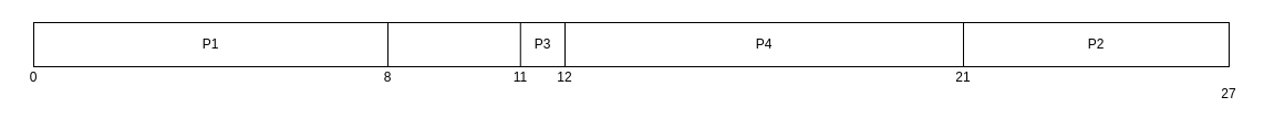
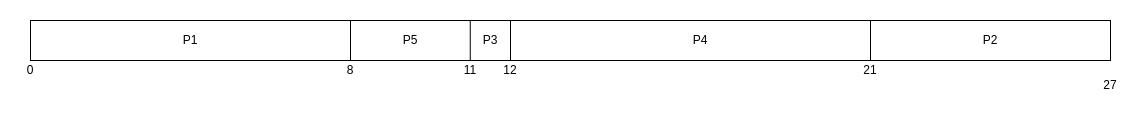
  <mxCell id="0" />
  <mxCell id="1" parent="0" />
  <mxCell id="2" value="" style="rounded=0;whiteSpace=wrap;html=1;" vertex="1" parent="1"><mxGeometry x="30" y="20" width="1080" height="40" as="geometry" /></mxCell>
  <mxCell id="3" value="0" style="text;html=1;strokeColor=none;fillColor=none;align=center;verticalAlign=middle;whiteSpace=wrap;rounded=0;" vertex="1" parent="1"><mxGeometry x="20" y="60" width="20" height="20" as="geometry" /></mxCell>
  <mxCell id="4" value="8" style="text;html=1;strokeColor=none;fillColor=none;align=center;verticalAlign=middle;whiteSpace=wrap;rounded=0;" vertex="1" parent="1"><mxGeometry x="340" y="60" width="20" height="20" as="geometry" /></mxCell>
  <mxCell id="5" value="11" style="text;html=1;strokeColor=none;fillColor=none;align=center;verticalAlign=middle;whiteSpace=wrap;rounded=0;" vertex="1" parent="1"><mxGeometry x="460" y="60" width="20" height="20" as="geometry" /></mxCell>
  <mxCell id="6" value="12" style="text;html=1;strokeColor=none;fillColor=none;align=center;verticalAlign=middle;whiteSpace=wrap;rounded=0;" vertex="1" parent="1"><mxGeometry x="500" y="60" width="20" height="20" as="geometry" /></mxCell>
  <mxCell id="7" value="21" style="text;html=1;strokeColor=none;fillColor=none;align=center;verticalAlign=middle;whiteSpace=wrap;rounded=0;" vertex="1" parent="1"><mxGeometry x="860" y="60" width="20" height="20" as="geometry" /></mxCell>
  <mxCell id="8" value="27" style="text;html=1;strokeColor=none;fillColor=none;align=center;verticalAlign=middle;whiteSpace=wrap;rounded=0;" vertex="1" parent="1"><mxGeometry x="1100" y="75" width="20" height="20" as="geometry" /></mxCell>
  <mxCell id="9" value="" style="endArrow=none;html=1;" edge="1" parent="1"><mxGeometry width="50" height="50" relative="1" as="geometry"><mxPoint x="350" y="60" as="sourcePoint" /><mxPoint x="350" y="20" as="targetPoint" /></mxGeometry></mxCell>
  <mxCell id="10" value="" style="endArrow=none;html=1;" edge="1" parent="1"><mxGeometry width="50" height="50" relative="1" as="geometry"><mxPoint x="469.76" y="60" as="sourcePoint" /><mxPoint x="469.76" y="20" as="targetPoint" /></mxGeometry></mxCell>
  <mxCell id="11" value="" style="endArrow=none;html=1;" edge="1" parent="1"><mxGeometry width="50" height="50" relative="1" as="geometry"><mxPoint x="510" y="60" as="sourcePoint" /><mxPoint x="510" y="20" as="targetPoint" /></mxGeometry></mxCell>
  <mxCell id="12" value="" style="endArrow=none;html=1;" edge="1" parent="1"><mxGeometry width="50" height="50" relative="1" as="geometry"><mxPoint x="870" y="60" as="sourcePoint" /><mxPoint x="870" y="20" as="targetPoint" /></mxGeometry></mxCell>
  <mxCell id="13" value="P1" style="text;html=1;strokeColor=none;fillColor=none;align=center;verticalAlign=middle;whiteSpace=wrap;rounded=0;" vertex="1" parent="1"><mxGeometry x="170" y="30" width="40" height="20" as="geometry" /></mxCell>
+ <mxCell id="14" value="P5" style="text;html=1;strokeColor=none;fillColor=none;align=center;verticalAlign=middle;whiteSpace=wrap;rounded=0;" vertex="1" parent="1"><mxGeometry x="390" y="30" width="40" height="20" as="geometry" /></mxCell>
  <mxCell id="15" value="P3" style="text;html=1;strokeColor=none;fillColor=none;align=center;verticalAlign=middle;whiteSpace=wrap;rounded=0;" vertex="1" parent="1"><mxGeometry x="470" y="30" width="40" height="20" as="geometry" /></mxCell>
- <mxCell id="16" value="P4" style="text;html=1;strokeColor=none;fillColor=none;align=center;verticalAlign=middle;whiteSpace=wrap;rounded=0;" vertex="1" parent="1"><mxGeometry x="670" y="30" width="40" height="20" as="geometry" /></mxCell>
+ <mxCell id="16" value="P4" style="text;html=1;strokeColor=none;fillColor=none;align=center;verticalAlign=middle;whiteSpace=wrap;rounded=0;" vertex="1" parent="1"><mxGeometry x="680" y="30" width="40" height="20" as="geometry" /></mxCell>
  <mxCell id="17" value="P2" style="text;html=1;strokeColor=none;fillColor=none;align=center;verticalAlign=middle;whiteSpace=wrap;rounded=0;" vertex="1" parent="1"><mxGeometry x="970" y="30" width="40" height="20" as="geometry" /></mxCell>
